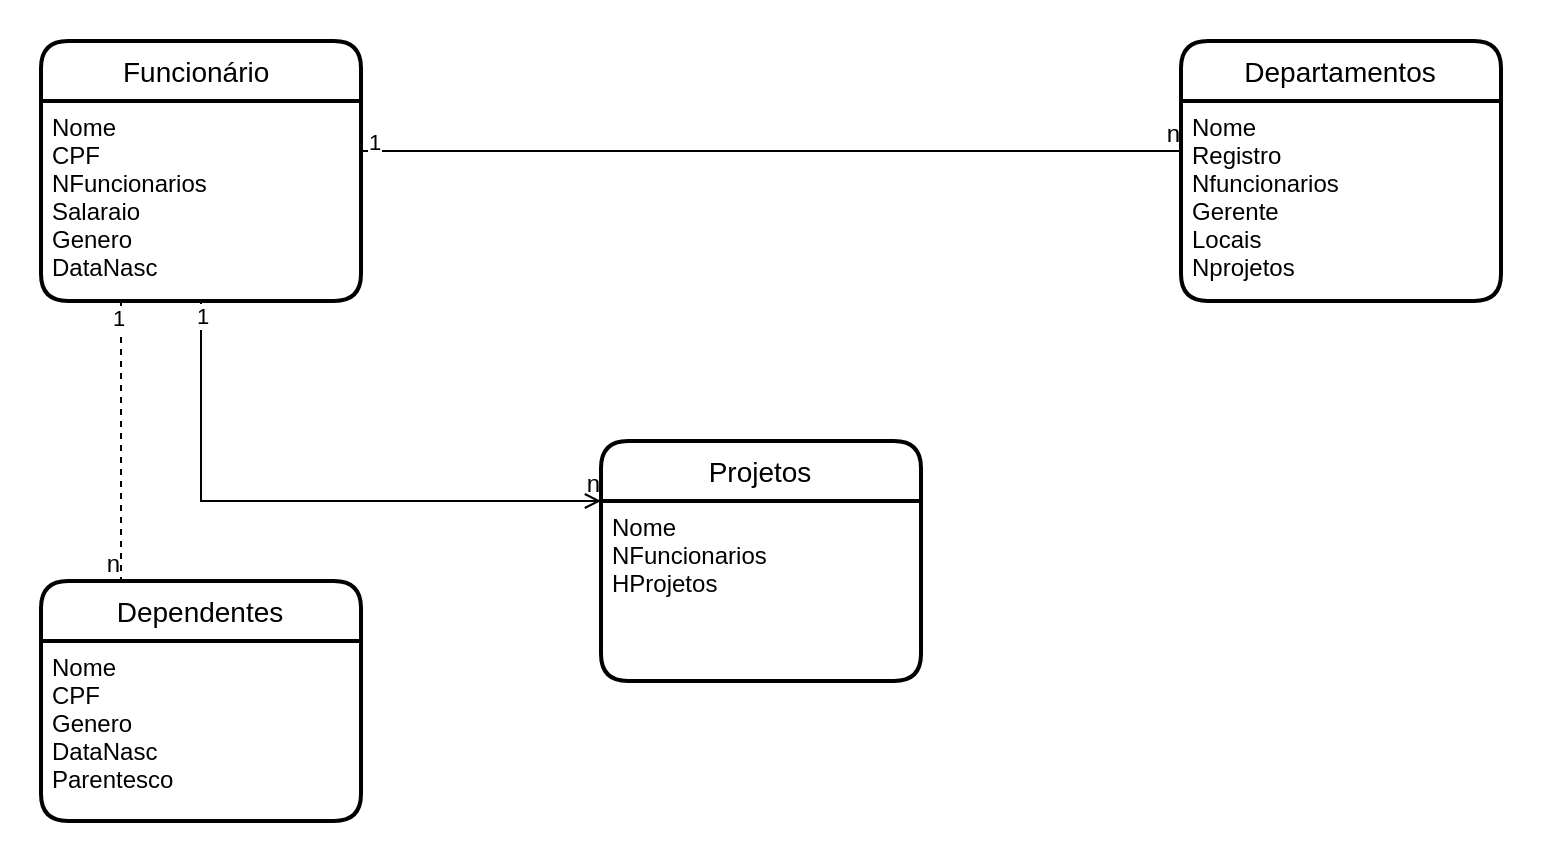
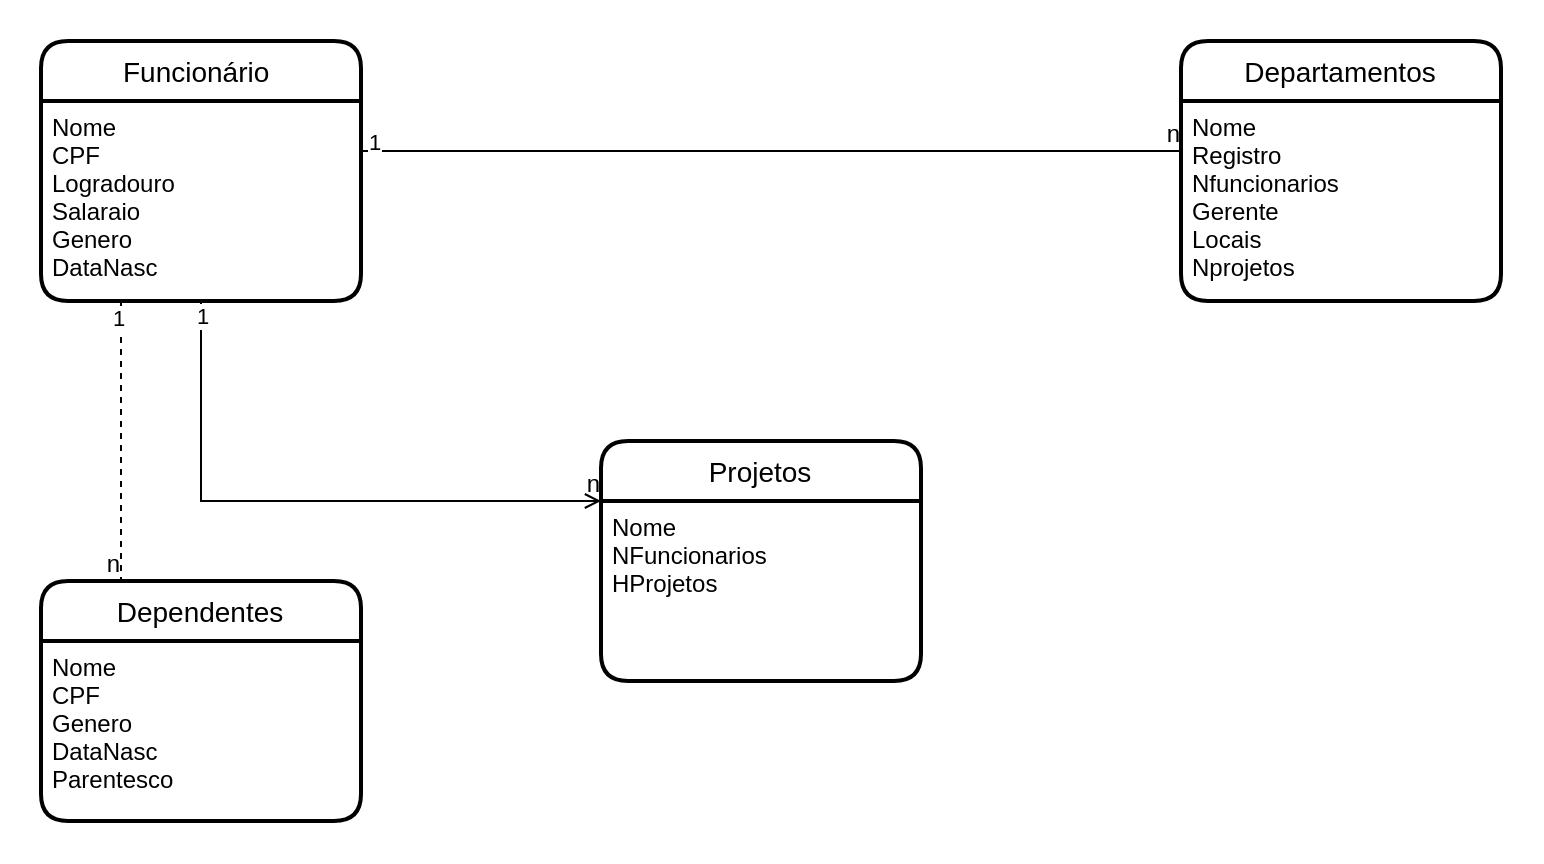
  <mxCell id="0" />
  <mxCell id="1" parent="0" />
  <mxCell id="2" value="Funcionário " style="swimlane;childLayout=stackLayout;horizontal=1;startSize=30;horizontalStack=0;rounded=1;fontSize=14;fontStyle=0;strokeWidth=2;resizeParent=0;resizeLast=1;shadow=0;dashed=0;align=center;" vertex="1" parent="1"><mxGeometry x="20" y="20" width="160" height="130" as="geometry"><mxRectangle x="50" y="190" width="110" height="30" as="alternateBounds" /></mxGeometry></mxCell>
- <mxCell id="3" value="Nome&#10;CPF&#10;NFuncionarios&#10;Salaraio&#10;Genero&#10;DataNasc" style="align=left;strokeColor=none;fillColor=none;spacingLeft=4;fontSize=12;verticalAlign=top;resizable=0;rotatable=0;part=1;" vertex="1" parent="2"><mxGeometry y="30" width="160" height="100" as="geometry" /></mxCell>
+ <mxCell id="3" value="Nome&#10;CPF&#10;Logradouro&#10;Salaraio&#10;Genero&#10;DataNasc" style="align=left;strokeColor=none;fillColor=none;spacingLeft=4;fontSize=12;verticalAlign=top;resizable=0;rotatable=0;part=1;" vertex="1" parent="2"><mxGeometry y="30" width="160" height="100" as="geometry" /></mxCell>
  <mxCell id="4" value="Departamentos" style="swimlane;childLayout=stackLayout;horizontal=1;startSize=30;horizontalStack=0;rounded=1;fontSize=14;fontStyle=0;strokeWidth=2;resizeParent=0;resizeLast=1;shadow=0;dashed=0;align=center;" vertex="1" parent="1"><mxGeometry x="590" y="20" width="160" height="130" as="geometry" /></mxCell>
  <mxCell id="5" value="Nome&#10;Registro&#10;Nfuncionarios&#10;Gerente&#10;Locais&#10;Nprojetos" style="align=left;strokeColor=none;fillColor=none;spacingLeft=4;fontSize=12;verticalAlign=top;resizable=0;rotatable=0;part=1;" vertex="1" parent="4"><mxGeometry y="30" width="160" height="100" as="geometry" /></mxCell>
  <mxCell id="6" value="Projetos" style="swimlane;childLayout=stackLayout;horizontal=1;startSize=30;horizontalStack=0;rounded=1;fontSize=14;fontStyle=0;strokeWidth=2;resizeParent=0;resizeLast=1;shadow=0;dashed=0;align=center;" vertex="1" parent="1"><mxGeometry x="300" y="220" width="160" height="120" as="geometry" /></mxCell>
  <mxCell id="7" value="Nome&#10;NFuncionarios&#10;HProjetos" style="align=left;strokeColor=none;fillColor=none;spacingLeft=4;fontSize=12;verticalAlign=top;resizable=0;rotatable=0;part=1;" vertex="1" parent="6"><mxGeometry y="30" width="160" height="90" as="geometry" /></mxCell>
  <mxCell id="8" value="" style="endArrow=none;html=1;rounded=0;entryX=0;entryY=0.25;entryDx=0;entryDy=0;exitX=1;exitY=0.25;exitDx=0;exitDy=0;" edge="1" parent="1" source="3" target="5"><mxGeometry relative="1" as="geometry"><mxPoint x="170" y="79.71" as="sourcePoint" /><mxPoint x="280" y="80" as="targetPoint" /></mxGeometry></mxCell>
  <mxCell id="9" value="n" style="resizable=0;html=1;align=right;verticalAlign=bottom;" connectable="0" vertex="1" parent="8"><mxGeometry x="1" relative="1" as="geometry" /></mxCell>
  <mxCell id="10" value="1" style="edgeLabel;html=1;align=center;verticalAlign=middle;resizable=0;points=[];" vertex="1" connectable="0" parent="8"><mxGeometry x="-0.972" y="1" relative="1" as="geometry"><mxPoint y="-4" as="offset" /></mxGeometry></mxCell>
  <mxCell id="11" value="" style="endArrow=open;html=1;rounded=0;exitX=0.5;exitY=1;exitDx=0;exitDy=0;entryX=0;entryY=0;entryDx=0;entryDy=0;" edge="1" parent="1" source="3" target="7"><mxGeometry relative="1" as="geometry"><mxPoint x="340" y="160" as="sourcePoint" /><mxPoint x="500" y="160" as="targetPoint" /><Array as="points"><mxPoint x="100" y="250" /></Array></mxGeometry></mxCell>
  <mxCell id="12" value="n" style="resizable=0;html=1;align=right;verticalAlign=bottom;" connectable="0" vertex="1" parent="11"><mxGeometry x="1" relative="1" as="geometry" /></mxCell>
  <mxCell id="13" value="1" style="edgeLabel;html=1;align=center;verticalAlign=middle;resizable=0;points=[];" vertex="1" connectable="0" parent="11"><mxGeometry x="-0.955" relative="1" as="geometry"><mxPoint as="offset" /></mxGeometry></mxCell>
  <mxCell id="14" value="Dependentes" style="swimlane;childLayout=stackLayout;horizontal=1;startSize=30;horizontalStack=0;rounded=1;fontSize=14;fontStyle=0;strokeWidth=2;resizeParent=0;resizeLast=1;shadow=0;dashed=0;align=center;" vertex="1" parent="1"><mxGeometry x="20" y="290" width="160" height="120" as="geometry" /></mxCell>
  <mxCell id="15" value="Nome&#10;CPF&#10;Genero&#10;DataNasc&#10;Parentesco&#10;" style="align=left;strokeColor=none;fillColor=none;spacingLeft=4;fontSize=12;verticalAlign=top;resizable=0;rotatable=0;part=1;" vertex="1" parent="14"><mxGeometry y="30" width="160" height="90" as="geometry" /></mxCell>
  <mxCell id="16" value="" style="endArrow=none;html=1;rounded=0;exitX=0.25;exitY=1;exitDx=0;exitDy=0;entryX=0.25;entryY=0;entryDx=0;entryDy=0;dashed=1;" edge="1" parent="1" source="3" target="14"><mxGeometry relative="1" as="geometry"><mxPoint x="330" y="300" as="sourcePoint" /><mxPoint x="490" y="300" as="targetPoint" /></mxGeometry></mxCell>
  <mxCell id="17" value="n" style="resizable=0;html=1;align=right;verticalAlign=bottom;" connectable="0" vertex="1" parent="16"><mxGeometry x="1" relative="1" as="geometry" /></mxCell>
  <mxCell id="18" value="1" style="edgeLabel;html=1;align=center;verticalAlign=middle;resizable=0;points=[];" vertex="1" connectable="0" parent="16"><mxGeometry x="-0.888" y="-1" relative="1" as="geometry"><mxPoint as="offset" /></mxGeometry></mxCell>
